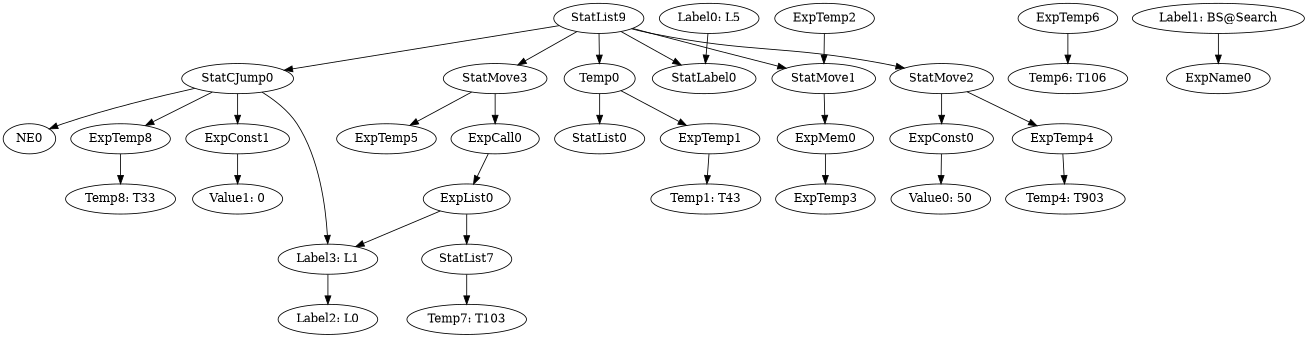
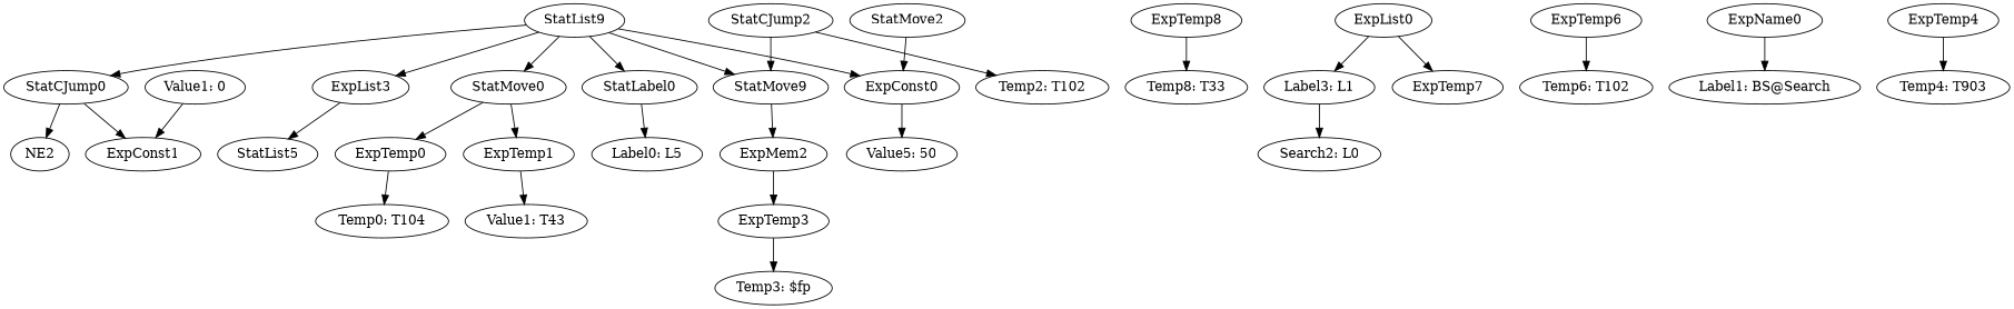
  digraph {
    ordering=out
    StatCJump0
-   NE0
+   NE0 [label=NE2]
    ExpTemp8
    ExpConst1
    "Label3: L1"
    n6 [label="Temp8: T33"]
    "Value1: 0"
-   "Label2: L0"
+   "Label2: L0" [label="Search2: L0"]
    ExpList0
-   ExpTemp7 [label=StatList7]
+   ExpTemp7
    ExpTemp6
-   "Temp6: T102" [label="Temp6: T106"]
-   "Temp7: T103"
+   "Temp6: T102"
    ExpName0
    "Label1: BS@Search"
-   StatMove3
-   ExpTemp5
-   ExpCall0
+   StatMove3 [label=ExpList3]
+   ExpTemp5 [label=StatList5]
    ExpConst0
-   "Value0: 50"
-   StatMove0 [label=Temp0]
-   ExpTemp0 [label=StatList0]
+   "Value0: 50" [label="Value5: 50"]
+   StatMove0
+   ExpTemp0
    ExpTemp1
-   "Temp1: T43"
+   "Temp0: T104"
+   "Temp1: T43" [label="Value1: T43"]
    n26 [label=StatList9]
    StatLabel0
-   StatMove1
+   StatMove1 [label=StatMove9]
    StatMove2
    "Label0: L5"
-   ExpMem0
+   ExpMem0 [label=ExpMem2]
    ExpTemp4
-   ExpTemp2
+   ExpTemp2 [label=StatCJump2]
+   "Temp2: T102"
    ExpTemp3
    n36 [label="Temp4: T903"]
+   "Temp3: $fp"
    StatCJump0 -> NE0
-   StatCJump0 -> ExpTemp8
    StatCJump0 -> ExpConst1
-   StatCJump0 -> "Label3: L1"
    ExpTemp8 -> n6
-   ExpConst1 -> "Value1: 0"
+   "Value1: 0" -> ExpConst1
    "Label3: L1" -> "Label2: L0"
    ExpList0 -> "Label3: L1"
    ExpList0 -> ExpTemp7
-   ExpTemp7 -> "Temp7: T103"
    ExpTemp6 -> "Temp6: T102"
-   "Label1: BS@Search" -> ExpName0
+   ExpName0 -> "Label1: BS@Search"
    StatMove3 -> ExpTemp5
-   StatMove3 -> ExpCall0
-   ExpCall0 -> ExpList0
    ExpConst0 -> "Value0: 50"
    StatMove0 -> ExpTemp0
    StatMove0 -> ExpTemp1
+   ExpTemp0 -> "Temp0: T104"
    ExpTemp1 -> "Temp1: T43"
    n26 -> StatCJump0
    n26 -> StatMove3
    n26 -> StatMove0
    n26 -> StatLabel0
    n26 -> StatMove1
-   n26 -> StatMove2
-   "Label0: L5" -> StatLabel0
+   n26 -> ExpConst0
+   StatLabel0 -> "Label0: L5"
    StatMove1 -> ExpMem0
    StatMove2 -> ExpConst0
-   StatMove2 -> ExpTemp4
    ExpMem0 -> ExpTemp3
    ExpTemp4 -> n36
    ExpTemp2 -> StatMove1
+   ExpTemp2 -> "Temp2: T102"
+   ExpTemp3 -> "Temp3: $fp"
  }
